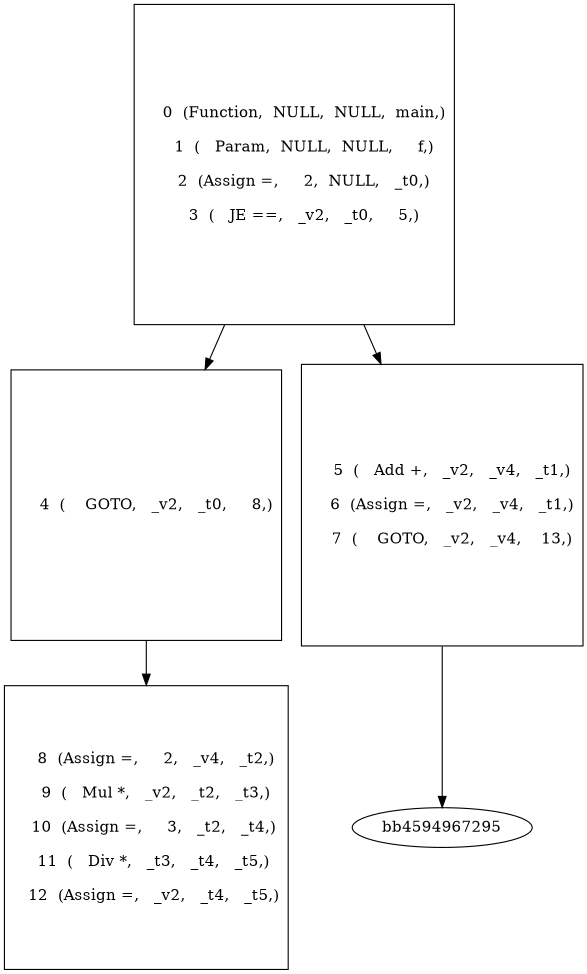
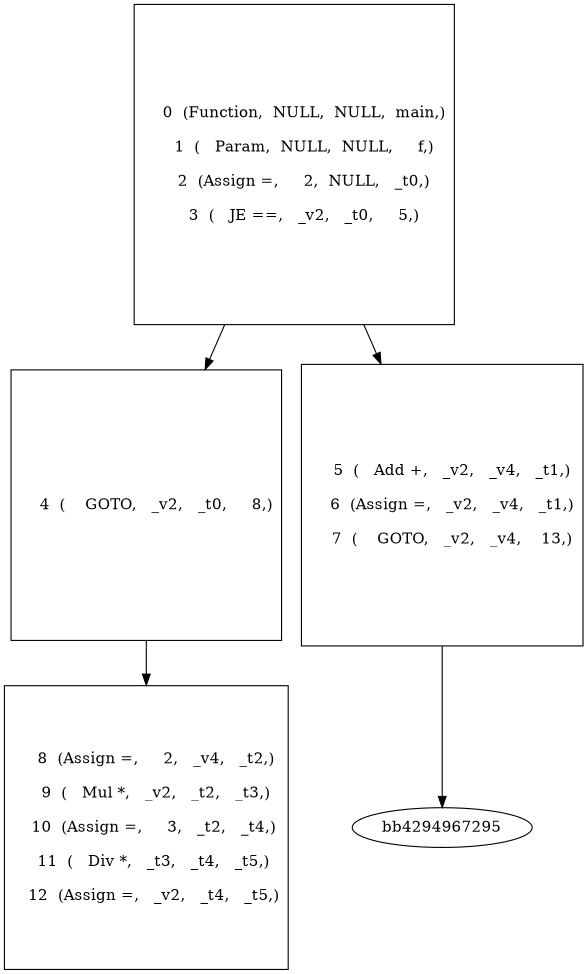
  digraph {
    node [shape=square]
    n1 [label="\n    0  (Function,  NULL,  NULL,  main,)\n\n    1  (   Param,  NULL,  NULL,     f,)\n\n    2  (Assign =,     2,  NULL,   _t0,)\n\n    3  (   JE ==,   _v2,   _t0,     5,)\n\n"]
    n2 [label="\n    4  (    GOTO,   _v2,   _t0,     8,)\n\n"]
    n3 [label="\n    5  (   Add +,   _v2,   _v4,   _t1,)\n\n    6  (Assign =,   _v2,   _v4,   _t1,)\n\n    7  (    GOTO,   _v2,   _v4,    13,)\n\n"]
    n4 [label="\n    8  (Assign =,     2,   _v4,   _t2,)\n\n    9  (   Mul *,   _v2,   _t2,   _t3,)\n\n   10  (Assign =,     3,   _t2,   _t4,)\n\n   11  (   Div *,   _t3,   _t4,   _t5,)\n\n   12  (Assign =,   _v2,   _t4,   _t5,)\n\n"]
-   bb4294967295 [label=bb4594967295 shape=""]
+   bb4294967295 [shape=""]
    n1 -> n2
    n1 -> n3
    n2 -> n4
    n3 -> bb4294967295
  }
